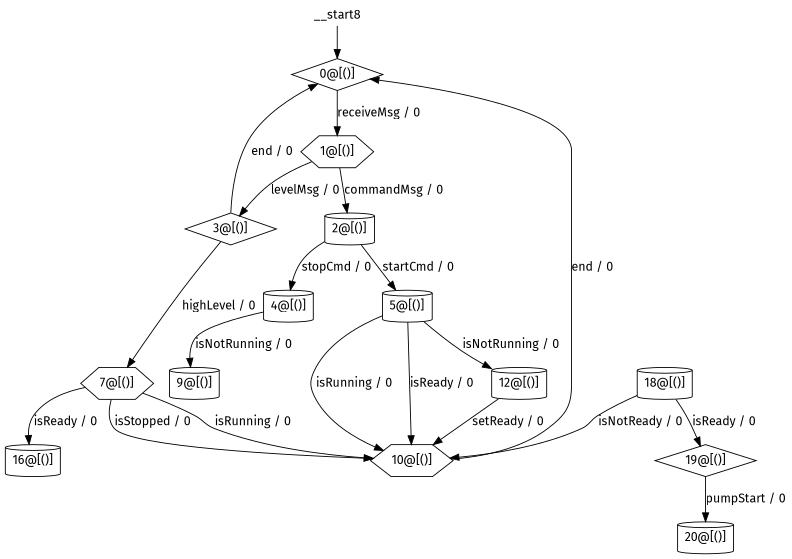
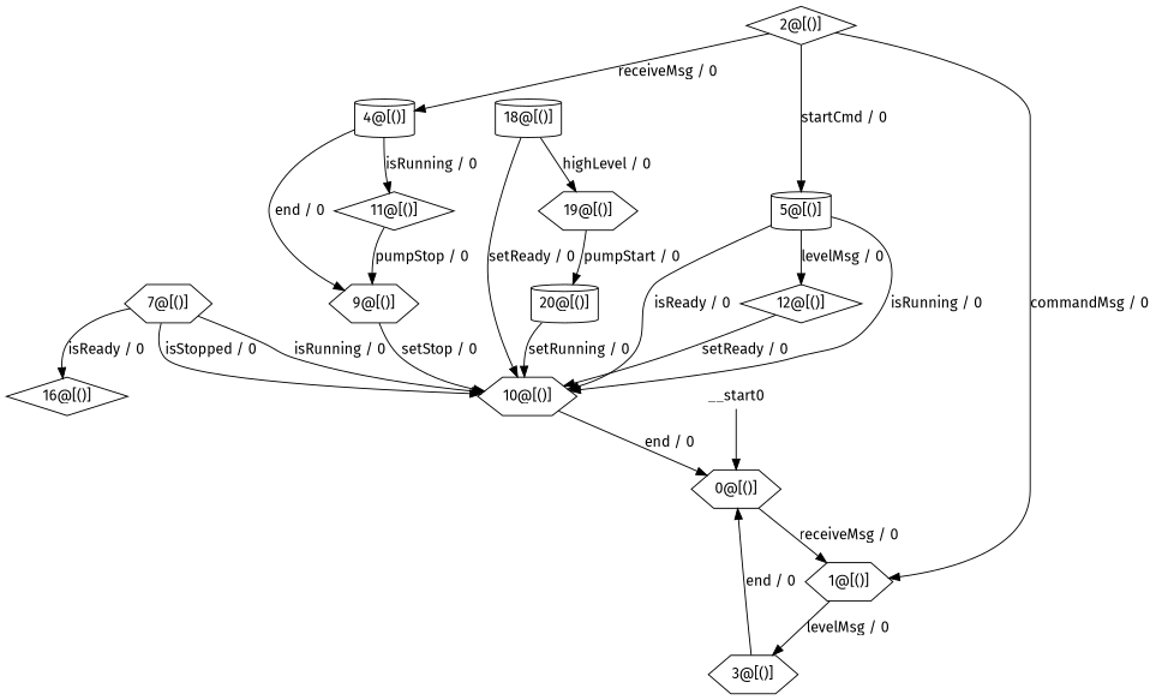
  digraph {
    fontname="Fira Sans"
    node [fontname="Fira Sans" shape=hexagon]
    edge [fontname="Fira Sans" lblstyle="above, sloped"]
-   n1 [label="0@[()]" shape=diamond]
+   n1 [label="0@[()]"]
    n2 [label="1@[()]"]
-   n3 [label="2@[()]" shape=cylinder]
-   n4 [label="3@[()]" shape=diamond]
+   n3 [label="2@[()]" shape=diamond]
+   n4 [label="3@[()]"]
    n5 [label="4@[()]" shape=cylinder]
    n6 [label="5@[()]" shape=cylinder]
    n7 [label="7@[()]"]
-   n8 [label="9@[()]" shape=cylinder]
+   n8 [label="9@[()]"]
+   n9 [label="11@[()]" shape=diamond]
    n10 [label="10@[()]"]
-   n11 [label="12@[()]" shape=cylinder]
-   n12 [label="16@[()]" shape=cylinder]
+   n11 [label="12@[()]" shape=diamond]
+   n12 [label="16@[()]" shape=diamond]
    n13 [label="18@[()]" shape=cylinder]
-   n14 [label="19@[()]" shape=diamond]
+   n14 [label="19@[()]"]
    n15 [label="20@[()]" shape=cylinder]
-   __start0 [height=0 shape=none width=0 label=__start8]
+   __start0 [height=0 shape=none width=0]
    n1 -> n2 [label="receiveMsg / 0"]
-   n2 -> n3 [label="commandMsg / 0"]
+   n3 -> n2 [label="commandMsg / 0"]
    n2 -> n4 [label="levelMsg / 0"]
-   n3 -> n5 [label="stopCmd / 0"]
+   n3 -> n5 [label="receiveMsg / 0"]
    n3 -> n6 [label="startCmd / 0"]
    n4 -> n1 [label="end / 0"]
-   n4 -> n7 [label="highLevel / 0"]
-   n5 -> n8 [label="isNotRunning / 0"]
+   n5 -> n8 [label="end / 0"]
+   n5 -> n9 [label="isRunning / 0"]
    n6 -> n10 [label="isRunning / 0"]
    n6 -> n10 [label="isReady / 0"]
-   n6 -> n11 [label="isNotRunning / 0"]
+   n6 -> n11 [label="levelMsg / 0"]
    n7 -> n10 [label="isRunning / 0"]
    n7 -> n10 [label="isStopped / 0"]
    n7 -> n12 [label="isReady / 0"]
+   n8 -> n10 [label="setStop / 0"]
+   n9 -> n8 [label="pumpStop / 0"]
    n10 -> n1 [label="end / 0"]
    n11 -> n10 [label="setReady / 0"]
-   n13 -> n10 [label="isNotReady / 0"]
-   n13 -> n14 [label="isReady / 0"]
+   n13 -> n10 [label="setReady / 0"]
+   n13 -> n14 [label="highLevel / 0"]
    n14 -> n15 [label="pumpStart / 0"]
+   n15 -> n10 [label="setRunning / 0"]
    __start0 -> n1
  }
